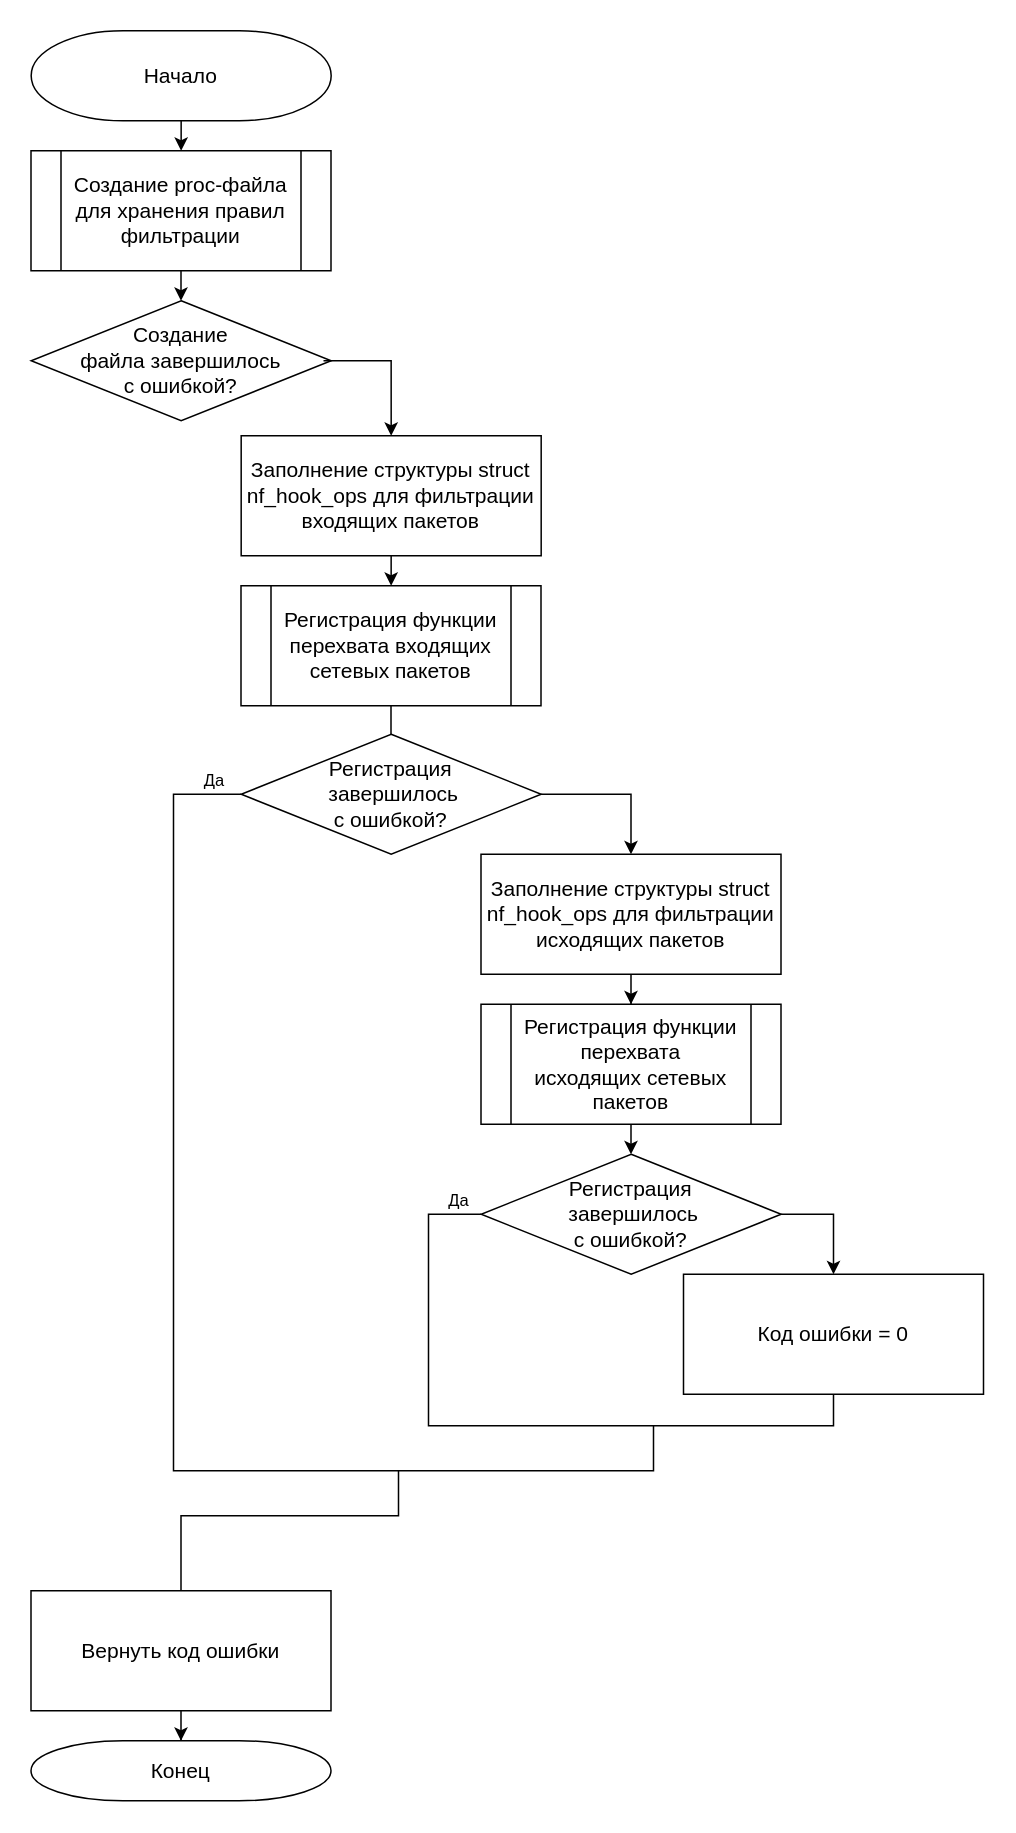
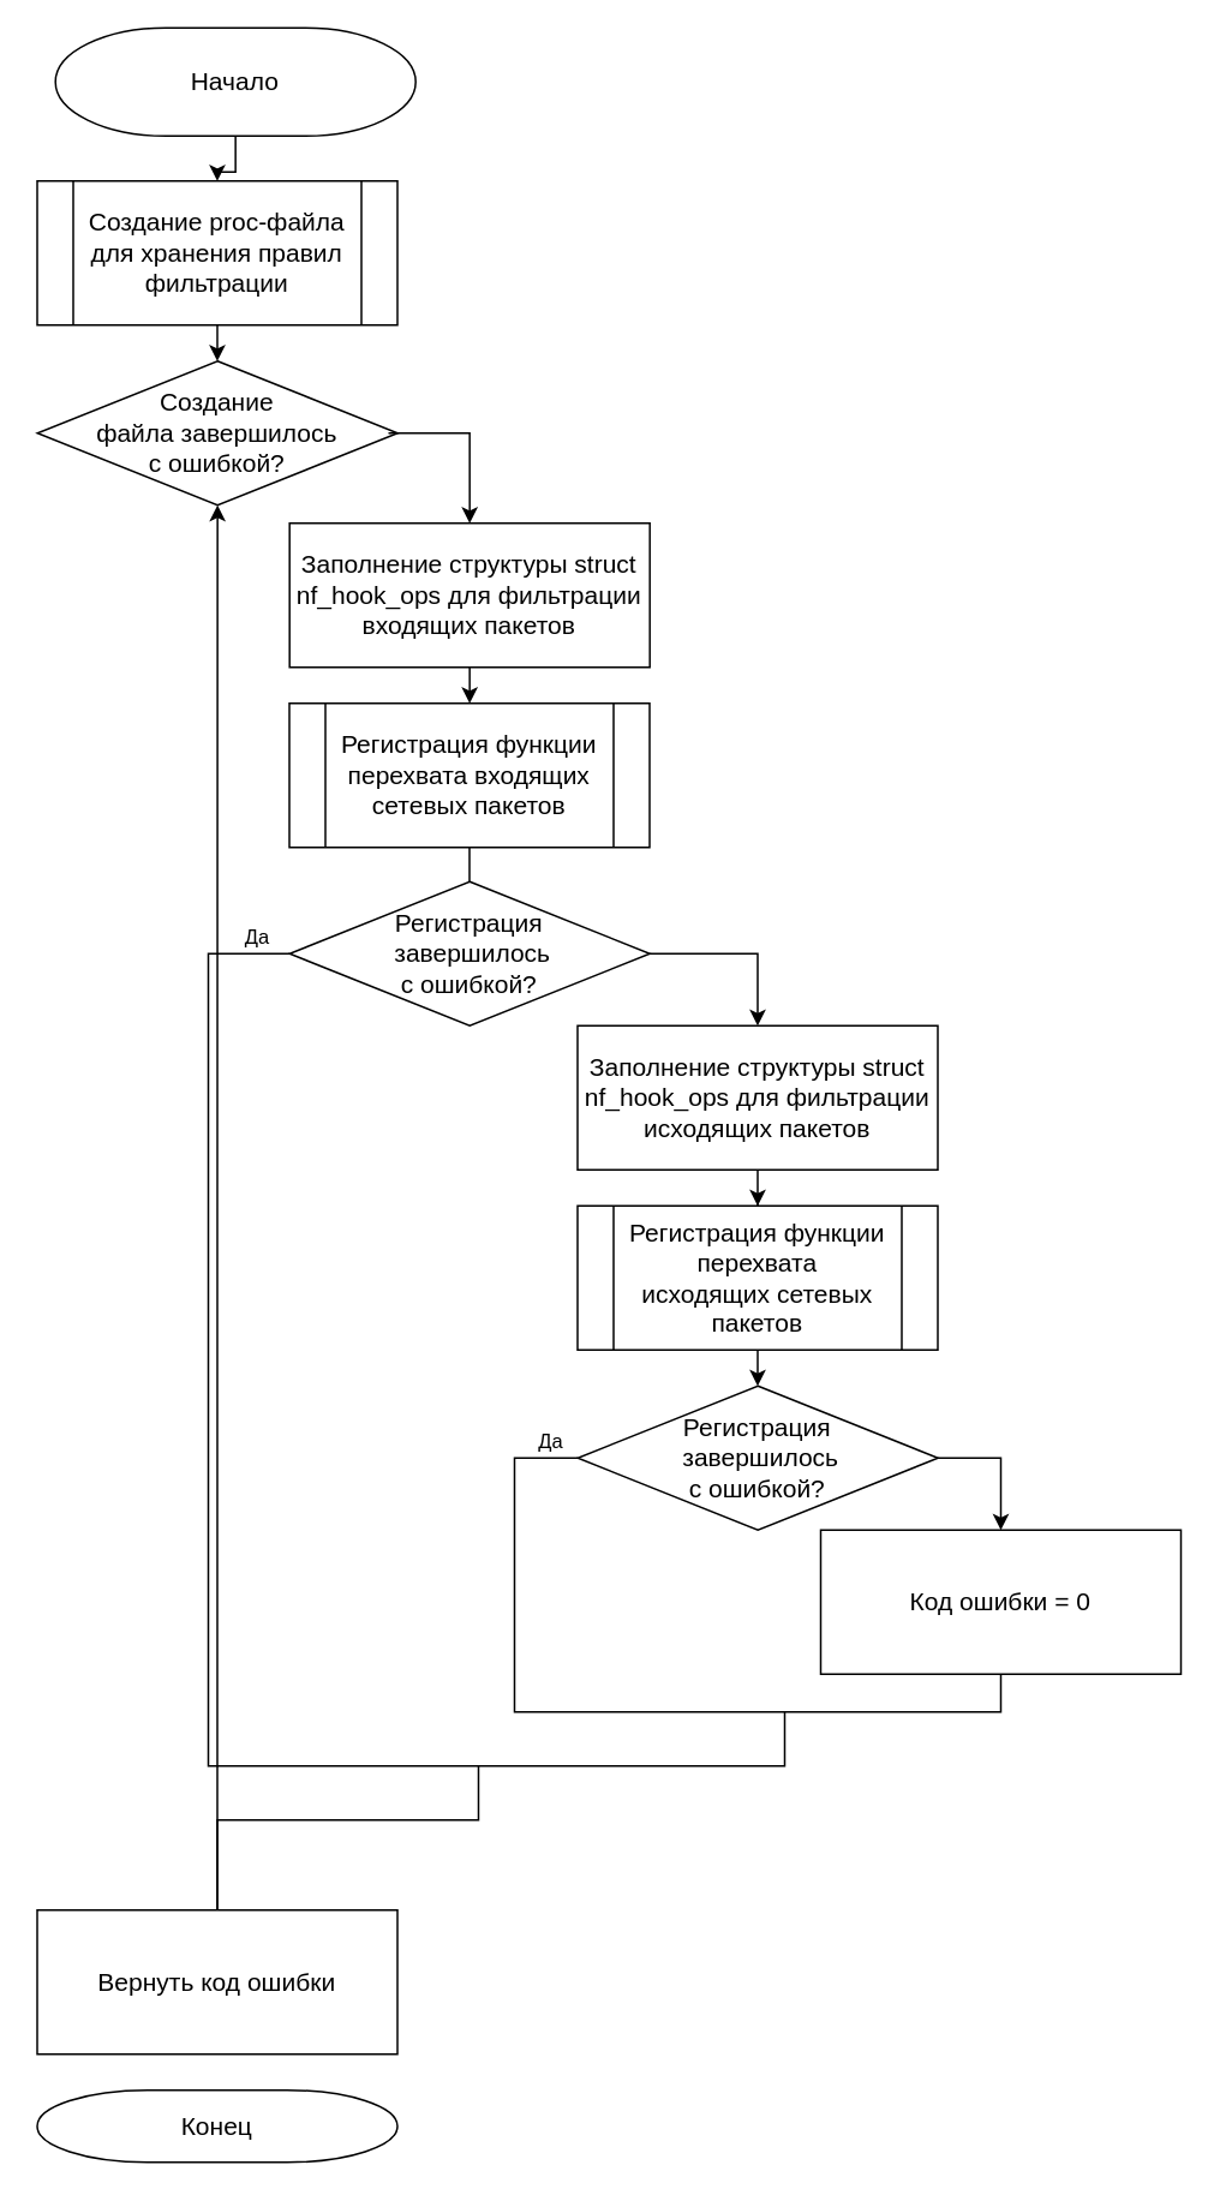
  <mxCell id="0" />
  <mxCell id="1" parent="0" />
  <mxCell id="2" value="" style="edgeStyle=orthogonalEdgeStyle;rounded=0;orthogonalLoop=1;jettySize=auto;fontFamily=Helvetica;fontSize=14;fontStyle=0" parent="1" source="9" target="4" edge="1"><mxGeometry relative="1" as="geometry"><mxPoint x="120.06" y="152.5" as="targetPoint" /></mxGeometry></mxCell>
- <mxCell id="3" value="Начало" style="strokeWidth=1;shape=mxgraph.flowchart.terminator;whiteSpace=wrap;fontFamily=Helvetica;fontSize=14;fontStyle=0" parent="1" vertex="1"><mxGeometry x="20.12" y="20" width="200" height="60" as="geometry" /></mxCell>
+ <mxCell id="3" value="Начало" style="strokeWidth=1;shape=mxgraph.flowchart.terminator;whiteSpace=wrap;fontFamily=Helvetica;fontSize=14;fontStyle=0" parent="1" vertex="1"><mxGeometry x="30.12" y="15" width="200" height="60" as="geometry" /></mxCell>
  <mxCell id="4" value="Создание &#10;файла завершилось &#10;с ошибкой?" style="rhombus;whiteSpace=wrap;strokeWidth=1;fontFamily=Helvetica;fontSize=14;fontStyle=0" parent="1" vertex="1"><mxGeometry x="20.12" y="200" width="200" height="80" as="geometry" /></mxCell>
  <mxCell id="5" style="edgeStyle=orthogonalEdgeStyle;rounded=0;orthogonalLoop=1;jettySize=auto;html=1;entryX=0.5;entryY=0;entryDx=0;entryDy=0;" parent="1" source="6" target="18" edge="1"><mxGeometry relative="1" as="geometry" /></mxCell>
  <mxCell id="6" value="Регистрация функции перехвата входящих сетевых пакетов" style="shape=process;whiteSpace=wrap;backgroundOutline=1;fontFamily=Helvetica;fontSize=14;fontStyle=0" parent="1" vertex="1"><mxGeometry x="160" y="390" width="200" height="80" as="geometry" /></mxCell>
- <mxCell id="7" style="edgeStyle=orthogonalEdgeStyle;rounded=0;orthogonalLoop=1;jettySize=auto;html=1;entryX=0.5;entryY=0;entryDx=0;entryDy=0;entryPerimeter=0;" parent="1" source="12" target="8" edge="1"><mxGeometry relative="1" as="geometry" /></mxCell>
+ <mxCell id="7" style="edgeStyle=orthogonalEdgeStyle;rounded=0;orthogonalLoop=1;jettySize=auto;html=1;" parent="1" source="12" target="4" edge="1"><mxGeometry relative="1" as="geometry" /></mxCell>
  <mxCell id="8" value="Конец" style="strokeWidth=1;shape=mxgraph.flowchart.terminator;whiteSpace=wrap;fontFamily=Helvetica;fontSize=14;fontStyle=0" parent="1" vertex="1"><mxGeometry x="20" y="1160" width="200" height="40" as="geometry" /></mxCell>
  <mxCell id="9" value="Создание proc-файла для хранения правил фильтрации" style="shape=process;whiteSpace=wrap;backgroundOutline=1;fontFamily=Helvetica;fontSize=14;fontStyle=0" parent="1" vertex="1"><mxGeometry x="20" y="100" width="200" height="80" as="geometry" /></mxCell>
  <mxCell id="10" value="" style="edgeStyle=orthogonalEdgeStyle;rounded=0;orthogonalLoop=1;jettySize=auto;fontFamily=Helvetica;fontSize=14;fontStyle=0" parent="1" source="3" target="9" edge="1"><mxGeometry relative="1" as="geometry"><mxPoint x="120.12" y="180.024" as="targetPoint" /><mxPoint x="120.12" y="60" as="sourcePoint" /></mxGeometry></mxCell>
  <mxCell id="11" style="edgeStyle=orthogonalEdgeStyle;rounded=0;orthogonalLoop=1;jettySize=auto;html=1;exitX=0.5;exitY=0;exitDx=0;exitDy=0;endArrow=none;endFill=0;" edge="1" parent="1" source="12"><mxGeometry relative="1" as="geometry"><mxPoint x="265" y="980" as="targetPoint" /><Array as="points"><mxPoint x="120" y="1010" /><mxPoint x="265" y="1010" /></Array></mxGeometry></mxCell>
  <mxCell id="12" value="Вернуть код ошибки" style="rounded=0;whiteSpace=wrap;strokeWidth=1;fontFamily=Helvetica;fontSize=14;fontStyle=0" parent="1" vertex="1"><mxGeometry x="20" y="1060" width="200" height="80" as="geometry" /></mxCell>
  <mxCell id="13" style="edgeStyle=orthogonalEdgeStyle;rounded=0;orthogonalLoop=1;jettySize=auto;html=1;entryX=0.5;entryY=0;entryDx=0;entryDy=0;" parent="1" source="14" target="6" edge="1"><mxGeometry relative="1" as="geometry" /></mxCell>
  <mxCell id="14" value="Заполнение структуры struct nf_hook_ops для фильтрации входящих пакетов" style="rounded=0;whiteSpace=wrap;strokeWidth=1;fontFamily=Helvetica;fontSize=14;fontStyle=0" parent="1" vertex="1"><mxGeometry x="160.12" y="290" width="200" height="80" as="geometry" /></mxCell>
  <mxCell id="15" value="" style="edgeStyle=orthogonalEdgeStyle;rounded=0;orthogonalLoop=1;jettySize=auto;fontFamily=Helvetica;fontSize=14;fontStyle=0;entryX=0.5;entryY=0;entryDx=0;entryDy=0;" parent="1" target="14" edge="1"><mxGeometry relative="1" as="geometry"><Array as="points"><mxPoint x="260" y="240" /></Array><mxPoint x="120" y="470" as="targetPoint" /><mxPoint x="215" y="240" as="sourcePoint" /></mxGeometry></mxCell>
  <mxCell id="16" value="Да" style="edgeStyle=orthogonalEdgeStyle;rounded=0;orthogonalLoop=1;jettySize=auto;html=1;endArrow=none;endFill=0;exitX=0;exitY=0.5;exitDx=0;exitDy=0;" parent="1" source="18" edge="1"><mxGeometry x="-0.954" y="-9" relative="1" as="geometry"><mxPoint x="435" y="950" as="targetPoint" /><Array as="points"><mxPoint x="115" y="529" /><mxPoint x="115" y="980" /><mxPoint x="435" y="980" /></Array><mxPoint x="1" as="offset" /></mxGeometry></mxCell>
  <mxCell id="17" style="edgeStyle=orthogonalEdgeStyle;rounded=0;orthogonalLoop=1;jettySize=auto;html=1;exitX=1;exitY=0.5;exitDx=0;exitDy=0;entryX=0.5;entryY=0;entryDx=0;entryDy=0;" edge="1" parent="1" source="18" target="22"><mxGeometry relative="1" as="geometry" /></mxCell>
  <mxCell id="18" value="Регистрация&#10; завершилось &#10;с ошибкой?" style="rhombus;whiteSpace=wrap;strokeWidth=1;fontFamily=Helvetica;fontSize=14;fontStyle=0" parent="1" vertex="1"><mxGeometry x="160.12" y="489" width="200" height="80" as="geometry" /></mxCell>
  <mxCell id="19" style="edgeStyle=orthogonalEdgeStyle;rounded=0;orthogonalLoop=1;jettySize=auto;html=1;entryX=0.5;entryY=0;entryDx=0;entryDy=0;" parent="1" source="20" target="24" edge="1"><mxGeometry relative="1" as="geometry" /></mxCell>
  <mxCell id="20" value="Регистрация функции перехвата исходящих сетевых пакетов" style="shape=process;whiteSpace=wrap;backgroundOutline=1;fontFamily=Helvetica;fontSize=14;fontStyle=0" parent="1" vertex="1"><mxGeometry x="320" y="669" width="200" height="80" as="geometry" /></mxCell>
  <mxCell id="21" style="edgeStyle=orthogonalEdgeStyle;rounded=0;orthogonalLoop=1;jettySize=auto;html=1;entryX=0.5;entryY=0;entryDx=0;entryDy=0;" parent="1" source="22" target="20" edge="1"><mxGeometry relative="1" as="geometry" /></mxCell>
  <mxCell id="22" value="Заполнение структуры struct nf_hook_ops для фильтрации исходящих пакетов" style="rounded=0;whiteSpace=wrap;strokeWidth=1;fontFamily=Helvetica;fontSize=14;fontStyle=0" parent="1" vertex="1"><mxGeometry x="320" y="569" width="200" height="80" as="geometry" /></mxCell>
  <mxCell id="23" value="Да" style="edgeStyle=orthogonalEdgeStyle;rounded=0;orthogonalLoop=1;jettySize=auto;html=1;exitX=0;exitY=0.5;exitDx=0;exitDy=0;endArrow=none;endFill=0;" edge="1" parent="1" source="24"><mxGeometry x="-0.903" y="-9" relative="1" as="geometry"><mxPoint x="420" y="950" as="targetPoint" /><Array as="points"><mxPoint x="285" y="809" /><mxPoint x="285" y="950" /><mxPoint x="420" y="950" /></Array><mxPoint as="offset" /></mxGeometry></mxCell>
  <mxCell id="24" value="Регистрация&#10; завершилось &#10;с ошибкой?" style="rhombus;whiteSpace=wrap;strokeWidth=1;fontFamily=Helvetica;fontSize=14;fontStyle=0" parent="1" vertex="1"><mxGeometry x="320.12" y="769" width="200" height="80" as="geometry" /></mxCell>
  <mxCell id="25" value="" style="edgeStyle=orthogonalEdgeStyle;rounded=0;orthogonalLoop=1;jettySize=auto;exitX=1;exitY=0.5;exitDx=0;exitDy=0;fontFamily=Helvetica;fontSize=14;fontStyle=0" parent="1" source="24" target="27" edge="1"><mxGeometry relative="1" as="geometry"><Array as="points" /><mxPoint x="430.029" y="999" as="targetPoint" /><mxPoint x="329.97" y="899" as="sourcePoint" /></mxGeometry></mxCell>
  <mxCell id="26" style="edgeStyle=orthogonalEdgeStyle;rounded=0;orthogonalLoop=1;jettySize=auto;html=1;endArrow=none;endFill=0;" edge="1" parent="1" source="27"><mxGeometry relative="1" as="geometry"><mxPoint x="420" y="950" as="targetPoint" /><Array as="points"><mxPoint x="555" y="950" /><mxPoint x="420" y="950" /></Array></mxGeometry></mxCell>
  <mxCell id="27" value="Код ошибки = 0" style="rounded=0;whiteSpace=wrap;strokeWidth=1;fontFamily=Helvetica;fontSize=14;fontStyle=0" parent="1" vertex="1"><mxGeometry x="455" y="849" width="200" height="80" as="geometry" /></mxCell>
